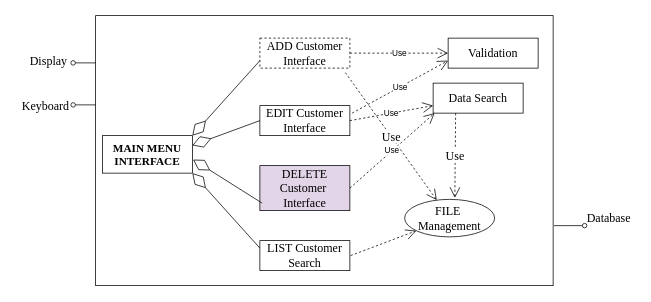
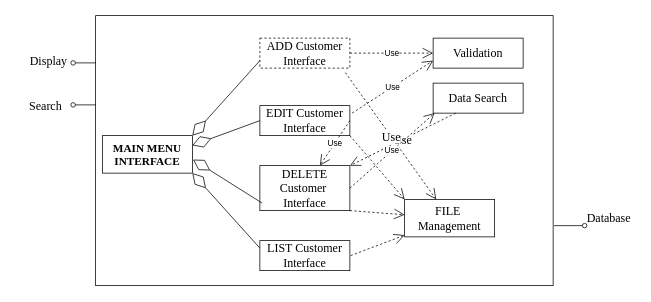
  <mxCell id="0" />
  <mxCell id="1" parent="0" />
  <mxCell id="2" value="" style="rounded=0;whiteSpace=wrap;html=1;fontFamily=Times New Roman;fontSize=16;" parent="1" vertex="1"><mxGeometry x="127" y="20" width="610" height="360" as="geometry" /></mxCell>
  <mxCell id="3" value="&lt;font style=&quot;font-size: 15px&quot;&gt;MAIN MENU INTERFACE&lt;/font&gt;" style="rounded=0;whiteSpace=wrap;html=1;fontFamily=Times New Roman;fontStyle=1" parent="1" vertex="1"><mxGeometry x="136" y="180" width="120" height="50" as="geometry" /></mxCell>
  <mxCell id="4" value="ADD Customer&lt;br&gt;Interface" style="rounded=0;whiteSpace=wrap;html=1;fontFamily=Times New Roman;fontSize=16;dashed=1;" parent="1" vertex="1"><mxGeometry x="346" y="50" width="120" height="40" as="geometry" /></mxCell>
  <mxCell id="5" value="&lt;font style=&quot;font-size: 16px&quot;&gt;EDIT Customer&lt;br&gt;Interface&lt;/font&gt;" style="rounded=0;whiteSpace=wrap;html=1;fontFamily=Times New Roman;" parent="1" vertex="1"><mxGeometry x="346" y="140" width="120" height="40" as="geometry" /></mxCell>
- <mxCell id="6" value="&lt;font style=&quot;font-size: 16px&quot;&gt;LIST Customer&lt;br&gt;Search&lt;/font&gt;" style="rounded=0;whiteSpace=wrap;html=1;fontFamily=Times New Roman;" parent="1" vertex="1"><mxGeometry x="346" y="320" width="120" height="40" as="geometry" /></mxCell>
- <mxCell id="7" value="&lt;font style=&quot;font-size: 16px&quot;&gt;DELETE Customer&amp;nbsp;&lt;br&gt;Interface&lt;/font&gt;" style="rounded=0;whiteSpace=wrap;html=1;fontFamily=Times New Roman;fillColor=#e1d5e7;" parent="1" vertex="1"><mxGeometry x="346" y="220" width="120" height="60" as="geometry" /></mxCell>
- <mxCell id="8" value="Validation" style="rounded=0;whiteSpace=wrap;html=1;fontFamily=Times New Roman;fontSize=16;" parent="1" vertex="1"><mxGeometry x="597" y="50" width="120" height="40" as="geometry" /></mxCell>
+ <mxCell id="6" value="&lt;font style=&quot;font-size: 16px&quot;&gt;LIST Customer&lt;br&gt;Interface&lt;/font&gt;" style="rounded=0;whiteSpace=wrap;html=1;fontFamily=Times New Roman;" parent="1" vertex="1"><mxGeometry x="346" y="320" width="120" height="40" as="geometry" /></mxCell>
+ <mxCell id="7" value="&lt;font style=&quot;font-size: 16px&quot;&gt;DELETE Customer&amp;nbsp;&lt;br&gt;Interface&lt;/font&gt;" style="rounded=0;whiteSpace=wrap;html=1;fontFamily=Times New Roman;" parent="1" vertex="1"><mxGeometry x="346" y="220" width="120" height="60" as="geometry" /></mxCell>
+ <mxCell id="8" value="Validation" style="rounded=0;whiteSpace=wrap;html=1;fontFamily=Times New Roman;fontSize=16;" parent="1" vertex="1"><mxGeometry x="577" y="50" width="120" height="40" as="geometry" /></mxCell>
  <mxCell id="9" value="Data Search" style="rounded=0;whiteSpace=wrap;html=1;fontFamily=Times New Roman;fontSize=16;" parent="1" vertex="1"><mxGeometry x="577" y="110" width="120" height="40" as="geometry" /></mxCell>
- <mxCell id="10" value="FILE&amp;nbsp; Management" style="ellipse;whiteSpace=wrap;html=1;fontFamily=Times New Roman;fontSize=16;" parent="1" vertex="1"><mxGeometry x="539" y="265" width="120" height="50" as="geometry" /></mxCell>
+ <mxCell id="10" value="FILE&amp;nbsp; Management" style="rounded=0;whiteSpace=wrap;html=1;fontFamily=Times New Roman;fontSize=16;" parent="1" vertex="1"><mxGeometry x="539" y="265" width="120" height="50" as="geometry" /></mxCell>
  <mxCell id="11" value="" style="endArrow=open;endSize=12;dashed=1;html=1;fontFamily=Times New Roman;fontSize=16;exitX=0.95;exitY=1.15;exitDx=0;exitDy=0;exitPerimeter=0;" parent="1" target="10" edge="1"><mxGeometry width="50" height="50" relative="1" as="geometry"><mxPoint x="467" y="340" as="sourcePoint" /><mxPoint x="497" y="170" as="targetPoint" /></mxGeometry></mxCell>
  <mxCell id="12" value="" style="endArrow=none;html=1;fontFamily=Times New Roman;fontSize=16;entryX=0;entryY=0.175;entryDx=0;entryDy=0;entryPerimeter=0;startArrow=oval;startFill=0;" parent="1" target="2" edge="1"><mxGeometry width="50" height="50" relative="1" as="geometry"><mxPoint x="97" y="83" as="sourcePoint" /><mxPoint x="497" y="170" as="targetPoint" /></mxGeometry></mxCell>
  <mxCell id="13" value="" style="endArrow=none;html=1;fontFamily=Times New Roman;fontSize=16;entryX=0;entryY=0.175;entryDx=0;entryDy=0;entryPerimeter=0;startArrow=oval;startFill=0;" parent="1" edge="1"><mxGeometry width="50" height="50" relative="1" as="geometry"><mxPoint x="97" y="139" as="sourcePoint" /><mxPoint x="127" y="139" as="targetPoint" /></mxGeometry></mxCell>
  <mxCell id="14" value="Display" style="text;html=1;resizable=0;autosize=1;align=center;verticalAlign=middle;points=[];fillColor=none;strokeColor=none;rounded=0;fontFamily=Times New Roman;fontSize=16;" parent="1" vertex="1"><mxGeometry x="29" y="70" width="70" height="20" as="geometry" /></mxCell>
- <mxCell id="15" value="Keyboard" style="text;html=1;resizable=0;autosize=1;align=center;verticalAlign=middle;points=[];fillColor=none;strokeColor=none;rounded=0;fontFamily=Times New Roman;fontSize=16;" parent="1" vertex="1"><mxGeometry x="20" y="130" width="80" height="20" as="geometry" /></mxCell>
+ <mxCell id="15" value="Search" style="text;html=1;resizable=0;autosize=1;align=center;verticalAlign=middle;points=[];fillColor=none;strokeColor=none;rounded=0;fontFamily=Times New Roman;fontSize=16;" parent="1" vertex="1"><mxGeometry x="20" y="130" width="80" height="20" as="geometry" /></mxCell>
  <mxCell id="16" value="" style="endArrow=none;html=1;fontFamily=Times New Roman;fontSize=16;entryX=1.002;entryY=0.414;entryDx=0;entryDy=0;entryPerimeter=0;startArrow=oval;startFill=0;" parent="1" edge="1"><mxGeometry width="50" height="50" relative="1" as="geometry"><mxPoint x="779" y="300" as="sourcePoint" /><mxPoint x="738.22" y="300.04" as="targetPoint" /></mxGeometry></mxCell>
  <mxCell id="17" value="Database" style="text;html=1;resizable=0;autosize=1;align=center;verticalAlign=middle;points=[];fillColor=none;strokeColor=none;rounded=0;fontFamily=Times New Roman;fontSize=16;" parent="1" vertex="1"><mxGeometry x="776" y="280" width="70" height="20" as="geometry" /></mxCell>
- <mxCell id="20" value="Use" style="endArrow=open;endSize=12;dashed=1;html=1;fontFamily=Times New Roman;fontSize=16;exitX=0.25;exitY=1;exitDx=0;exitDy=0;entryX=0.558;entryY=-0.04;entryDx=0;entryDy=0;entryPerimeter=0;" parent="1" source="9" target="10" edge="1"><mxGeometry width="160" relative="1" as="geometry"><mxPoint x="349" y="110" as="sourcePoint" /><mxPoint x="509" y="110" as="targetPoint" /></mxGeometry></mxCell>
+ <mxCell id="18" value="" style="endArrow=open;endSize=12;dashed=1;html=1;fontFamily=Times New Roman;fontSize=16;exitX=1;exitY=1;exitDx=0;exitDy=0;entryX=0;entryY=0;entryDx=0;entryDy=0;" parent="1" source="5" target="10" edge="1"><mxGeometry width="50" height="50" relative="1" as="geometry"><mxPoint x="459" y="120" as="sourcePoint" /><mxPoint x="409" y="170" as="targetPoint" /></mxGeometry></mxCell>
+ <mxCell id="19" value="" style="endArrow=open;endSize=12;dashed=1;html=1;fontFamily=Times New Roman;fontSize=16;exitX=1;exitY=1;exitDx=0;exitDy=0;" parent="1" source="7" target="10" edge="1"><mxGeometry width="50" height="50" relative="1" as="geometry"><mxPoint x="459" y="120" as="sourcePoint" /><mxPoint x="469" y="160" as="targetPoint" /><Array as="points" /></mxGeometry></mxCell>
+ <mxCell id="20" value="Use" style="endArrow=open;endSize=12;dashed=1;html=1;fontFamily=Times New Roman;fontSize=16;exitX=0.25;exitY=1;exitDx=0;exitDy=0;" parent="1" source="9" target="7" edge="1"><mxGeometry width="160" relative="1" as="geometry"><mxPoint x="349" y="110" as="sourcePoint" /><mxPoint x="509" y="110" as="targetPoint" /></mxGeometry></mxCell>
  <mxCell id="21" value="Use" style="endArrow=open;endSize=12;dashed=1;html=1;fontFamily=Times New Roman;fontSize=16;exitX=0.95;exitY=1.15;exitDx=0;exitDy=0;exitPerimeter=0;" parent="1" source="4" target="10" edge="1"><mxGeometry width="160" relative="1" as="geometry"><mxPoint x="509" y="110" as="sourcePoint" /><mxPoint x="349" y="110" as="targetPoint" /></mxGeometry></mxCell>
  <mxCell id="22" value="" style="endArrow=diamondThin;endFill=0;endSize=24;html=1;exitX=0;exitY=0.75;exitDx=0;exitDy=0;entryX=1;entryY=0;entryDx=0;entryDy=0;" edge="1" parent="1" source="4" target="3"><mxGeometry width="160" relative="1" as="geometry"><mxPoint x="349" y="270" as="sourcePoint" /><mxPoint x="259" y="181" as="targetPoint" /></mxGeometry></mxCell>
  <mxCell id="23" value="" style="endArrow=diamondThin;endFill=0;endSize=24;html=1;exitX=0;exitY=0.5;exitDx=0;exitDy=0;" edge="1" parent="1" source="5"><mxGeometry width="160" relative="1" as="geometry"><mxPoint x="349" y="270" as="sourcePoint" /><mxPoint x="256" y="193" as="targetPoint" /></mxGeometry></mxCell>
  <mxCell id="24" value="" style="endArrow=diamondThin;endFill=0;endSize=24;html=1;entryX=1.008;entryY=0.64;entryDx=0;entryDy=0;entryPerimeter=0;" edge="1" parent="1" target="3"><mxGeometry width="160" relative="1" as="geometry"><mxPoint x="349" y="270" as="sourcePoint" /><mxPoint x="509" y="270" as="targetPoint" /></mxGeometry></mxCell>
  <mxCell id="25" value="" style="endArrow=diamondThin;endFill=0;endSize=24;html=1;entryX=1;entryY=1;entryDx=0;entryDy=0;exitX=0;exitY=0.25;exitDx=0;exitDy=0;" edge="1" parent="1" source="6" target="3"><mxGeometry width="160" relative="1" as="geometry"><mxPoint x="509" y="270" as="sourcePoint" /><mxPoint x="349" y="270" as="targetPoint" /></mxGeometry></mxCell>
  <mxCell id="26" value="Use" style="endArrow=open;endSize=12;dashed=1;html=1;entryX=0;entryY=0.5;entryDx=0;entryDy=0;exitX=1;exitY=0.5;exitDx=0;exitDy=0;" edge="1" parent="1" source="4" target="8"><mxGeometry width="160" relative="1" as="geometry"><mxPoint x="349" y="270" as="sourcePoint" /><mxPoint x="509" y="270" as="targetPoint" /></mxGeometry></mxCell>
  <mxCell id="27" value="Use" style="endArrow=open;endSize=12;dashed=1;html=1;entryX=0;entryY=0.75;entryDx=0;entryDy=0;" edge="1" parent="1" target="8"><mxGeometry width="160" relative="1" as="geometry"><mxPoint x="469" y="150" as="sourcePoint" /><mxPoint x="509" y="270" as="targetPoint" /></mxGeometry></mxCell>
- <mxCell id="28" value="Use" style="endArrow=open;endSize=12;dashed=1;html=1;exitX=1;exitY=0.5;exitDx=0;exitDy=0;entryX=0;entryY=0.75;entryDx=0;entryDy=0;" edge="1" parent="1" source="5" target="9"><mxGeometry width="160" relative="1" as="geometry"><mxPoint x="349" y="270" as="sourcePoint" /><mxPoint x="509" y="180" as="targetPoint" /></mxGeometry></mxCell>
+ <mxCell id="28" value="Use" style="endArrow=open;endSize=12;dashed=1;html=1;exitX=1;exitY=0.5;exitDx=0;exitDy=0;" edge="1" parent="1" source="5" target="7"><mxGeometry width="160" relative="1" as="geometry"><mxPoint x="349" y="270" as="sourcePoint" /><mxPoint x="509" y="180" as="targetPoint" /></mxGeometry></mxCell>
  <mxCell id="29" value="Use" style="endArrow=open;endSize=12;dashed=1;html=1;exitX=1;exitY=0.5;exitDx=0;exitDy=0;" edge="1" parent="1" source="7"><mxGeometry width="160" relative="1" as="geometry"><mxPoint x="349" y="270" as="sourcePoint" /><mxPoint x="579" y="150" as="targetPoint" /></mxGeometry></mxCell>
